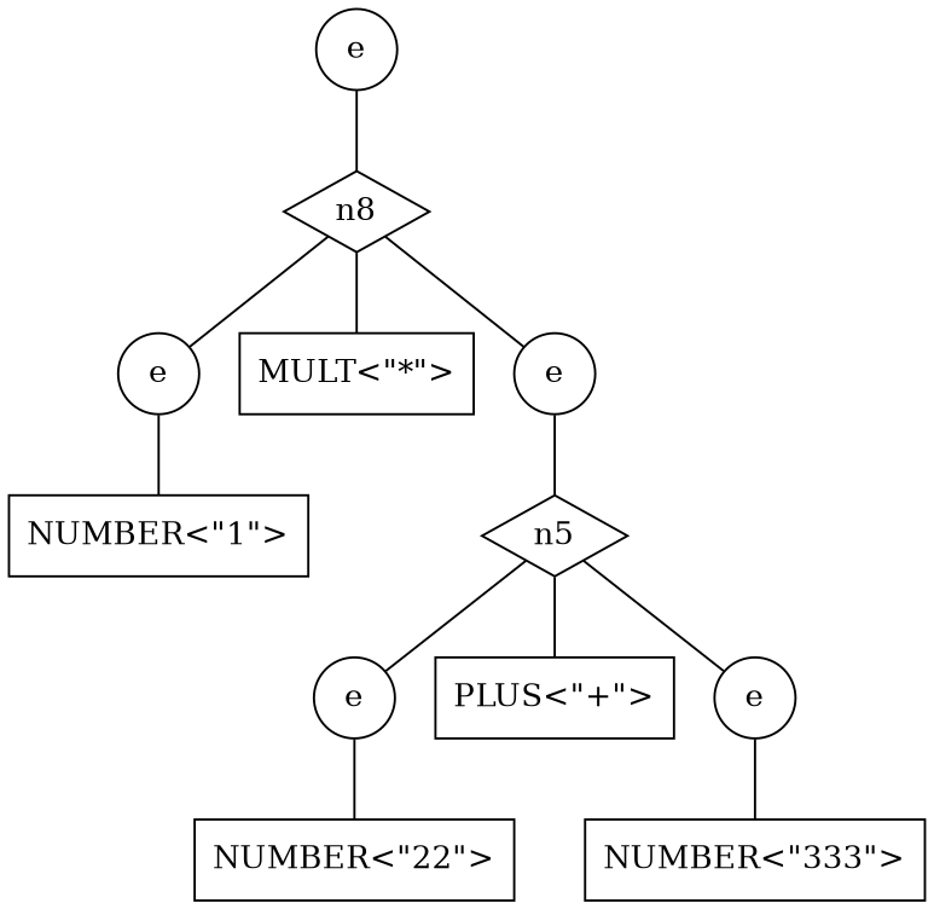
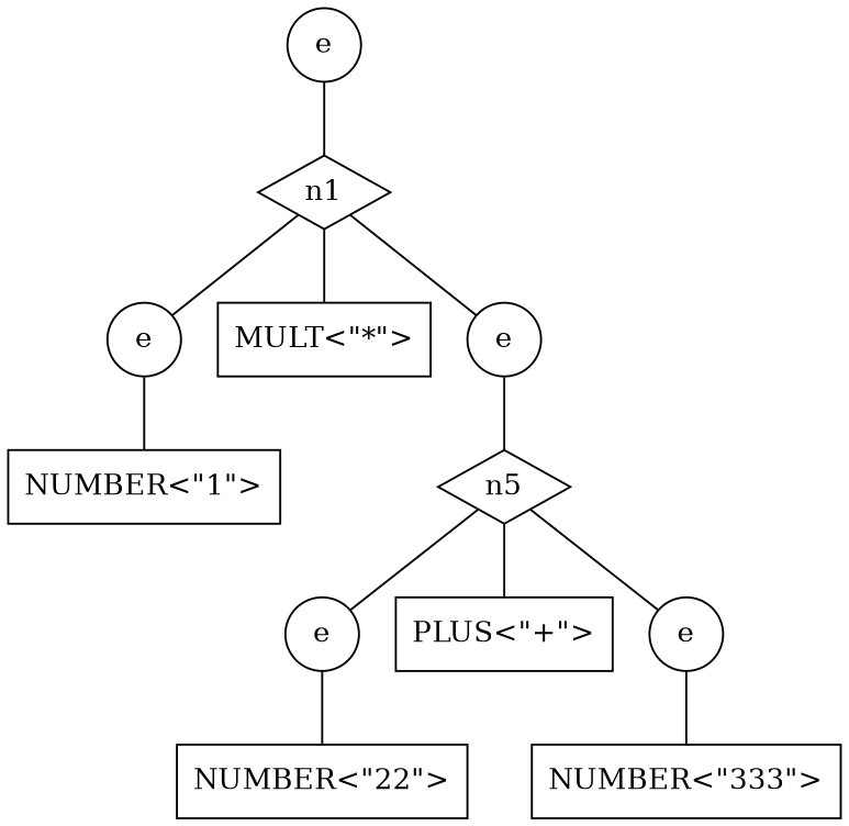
  graph {
    node [shape=circle]
    n0 [label=e]
-   n1 [shape=diamond label=n8]
+   n1 [shape=diamond]
    n12 [label=e]
    n3 [label="MULT<\"*\">" shape=box]
    n4 [label=e]
    n2 [label="NUMBER<\"1\">" shape=box]
    n5 [shape=diamond]
    n16 [label=e]
    n7 [label="PLUS<\"+\">" shape=box]
    n18 [label=e]
    n6 [label="NUMBER<\"22\">" shape=box]
    n8 [label="NUMBER<\"333\">" shape=box]
    n0 -- n1
    n1 -- n12
    n1 -- n3
    n1 -- n4
    n12 -- n2
    n4 -- n5
    n5 -- n16
    n5 -- n7
    n5 -- n18
    n16 -- n6
    n18 -- n8
  }
